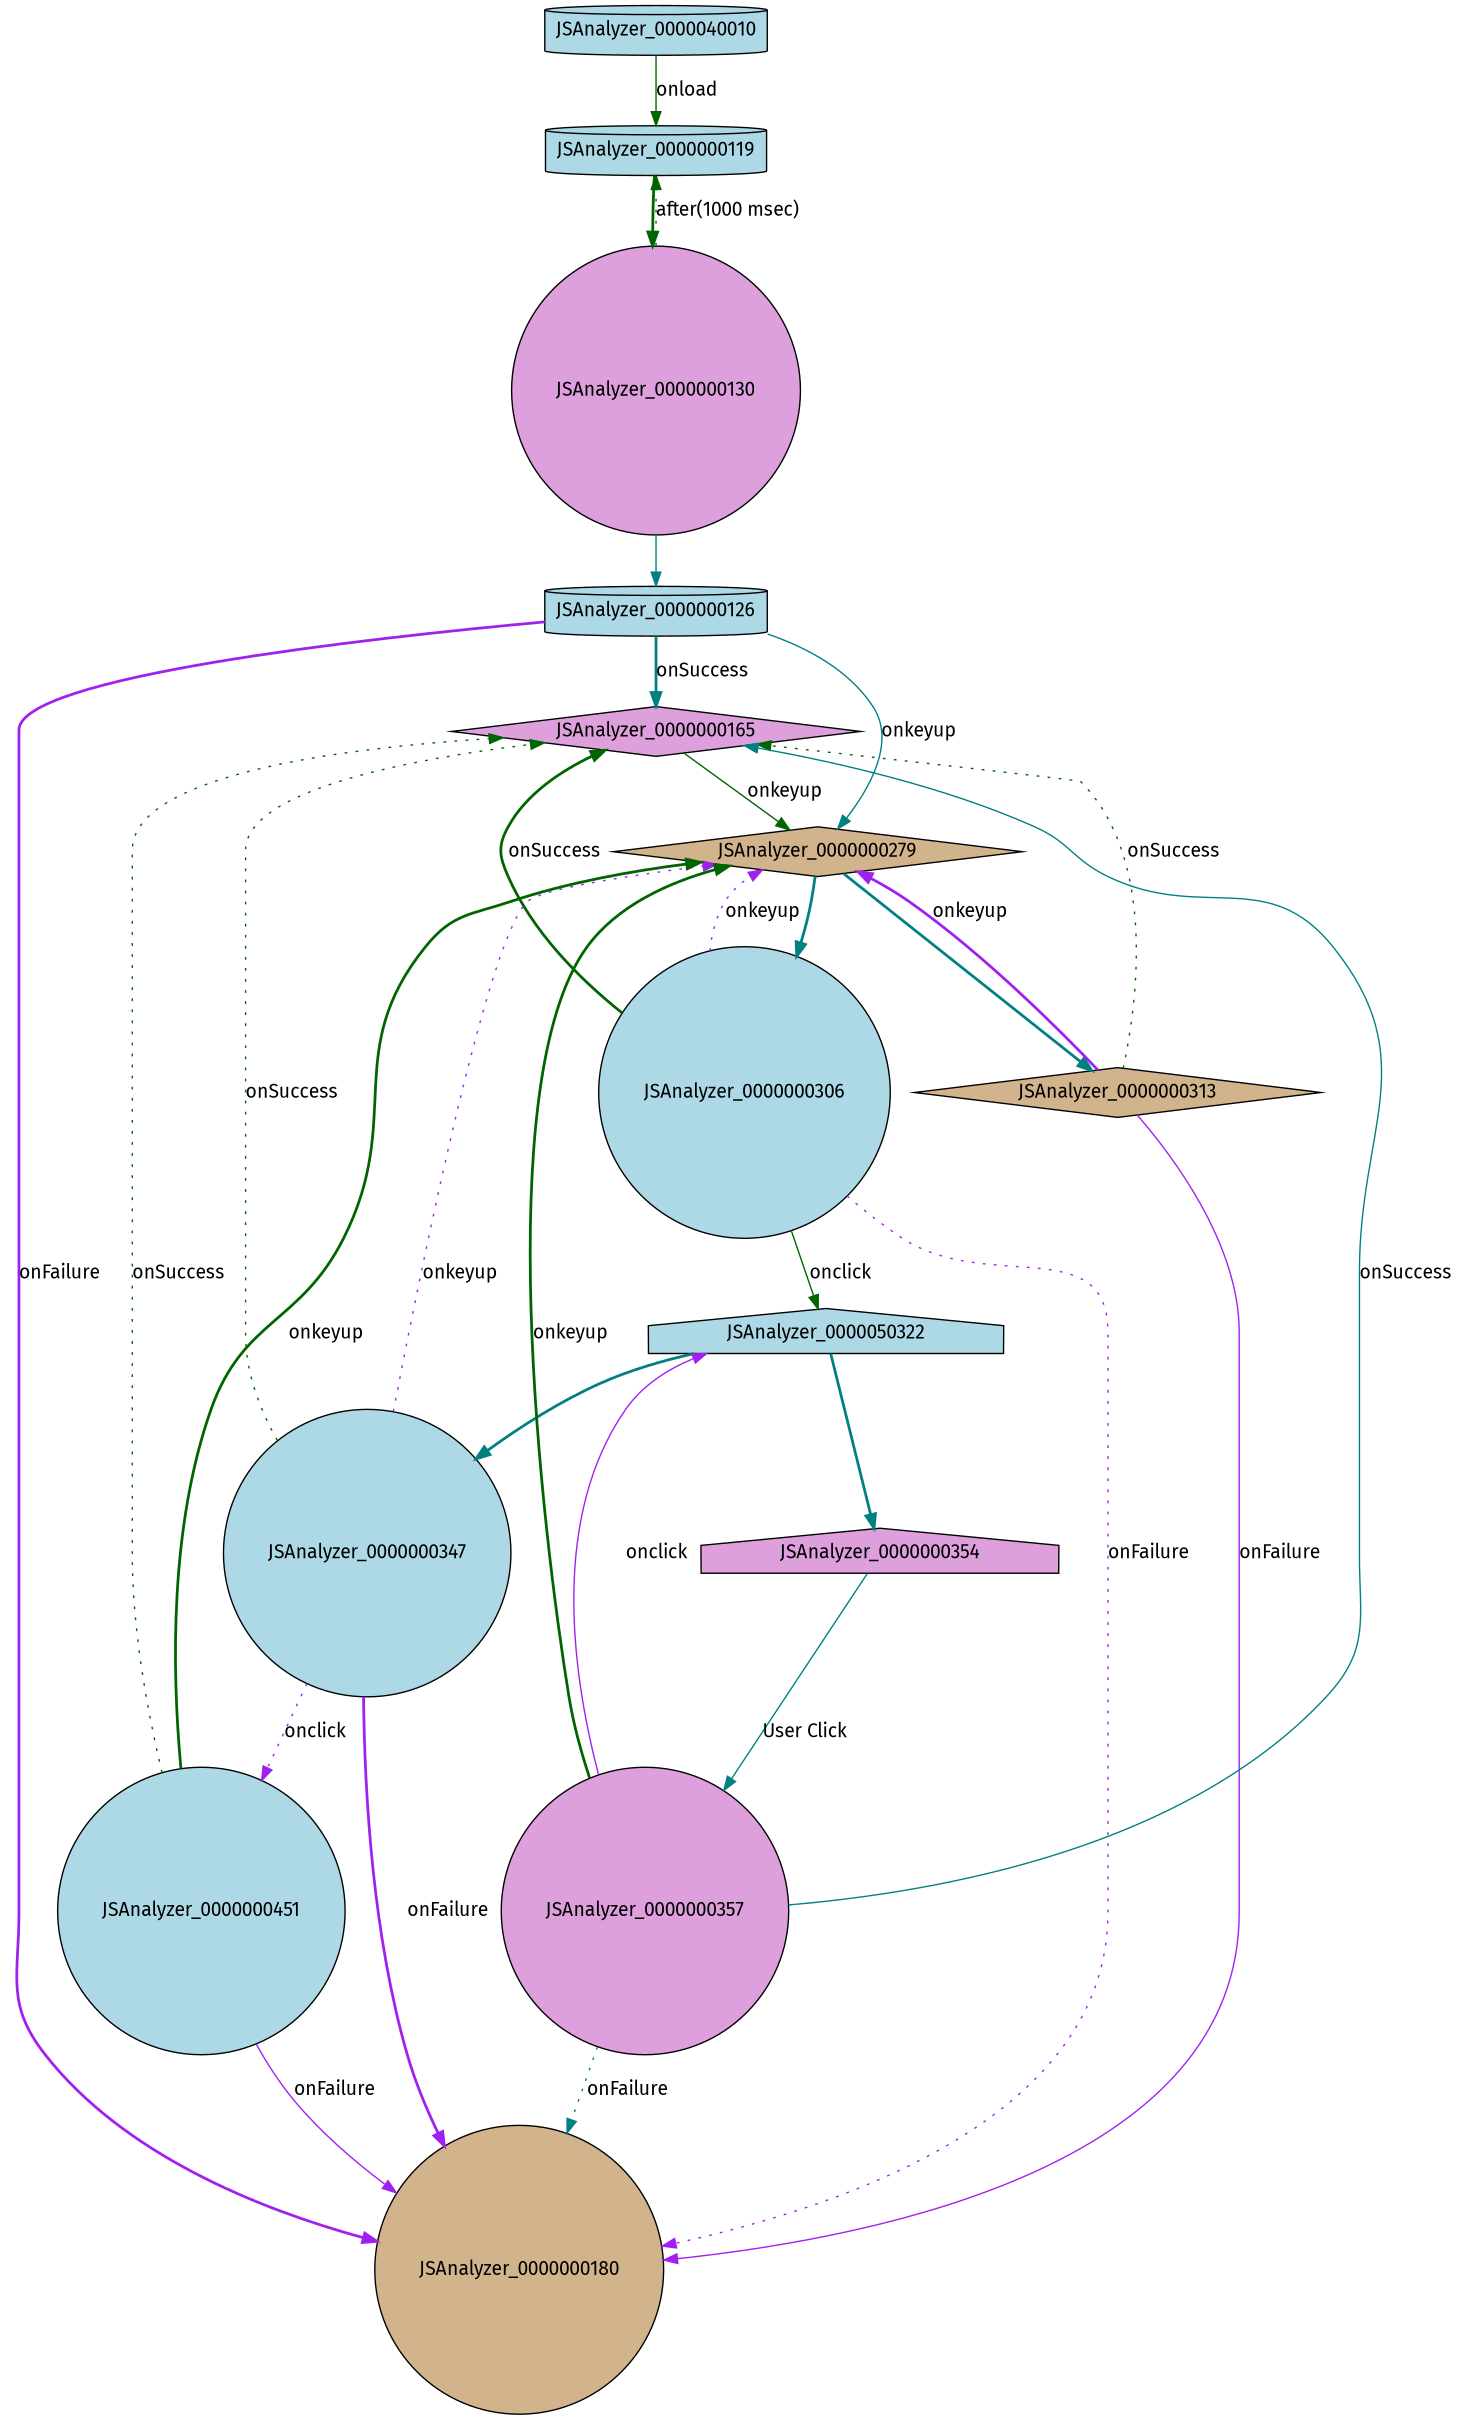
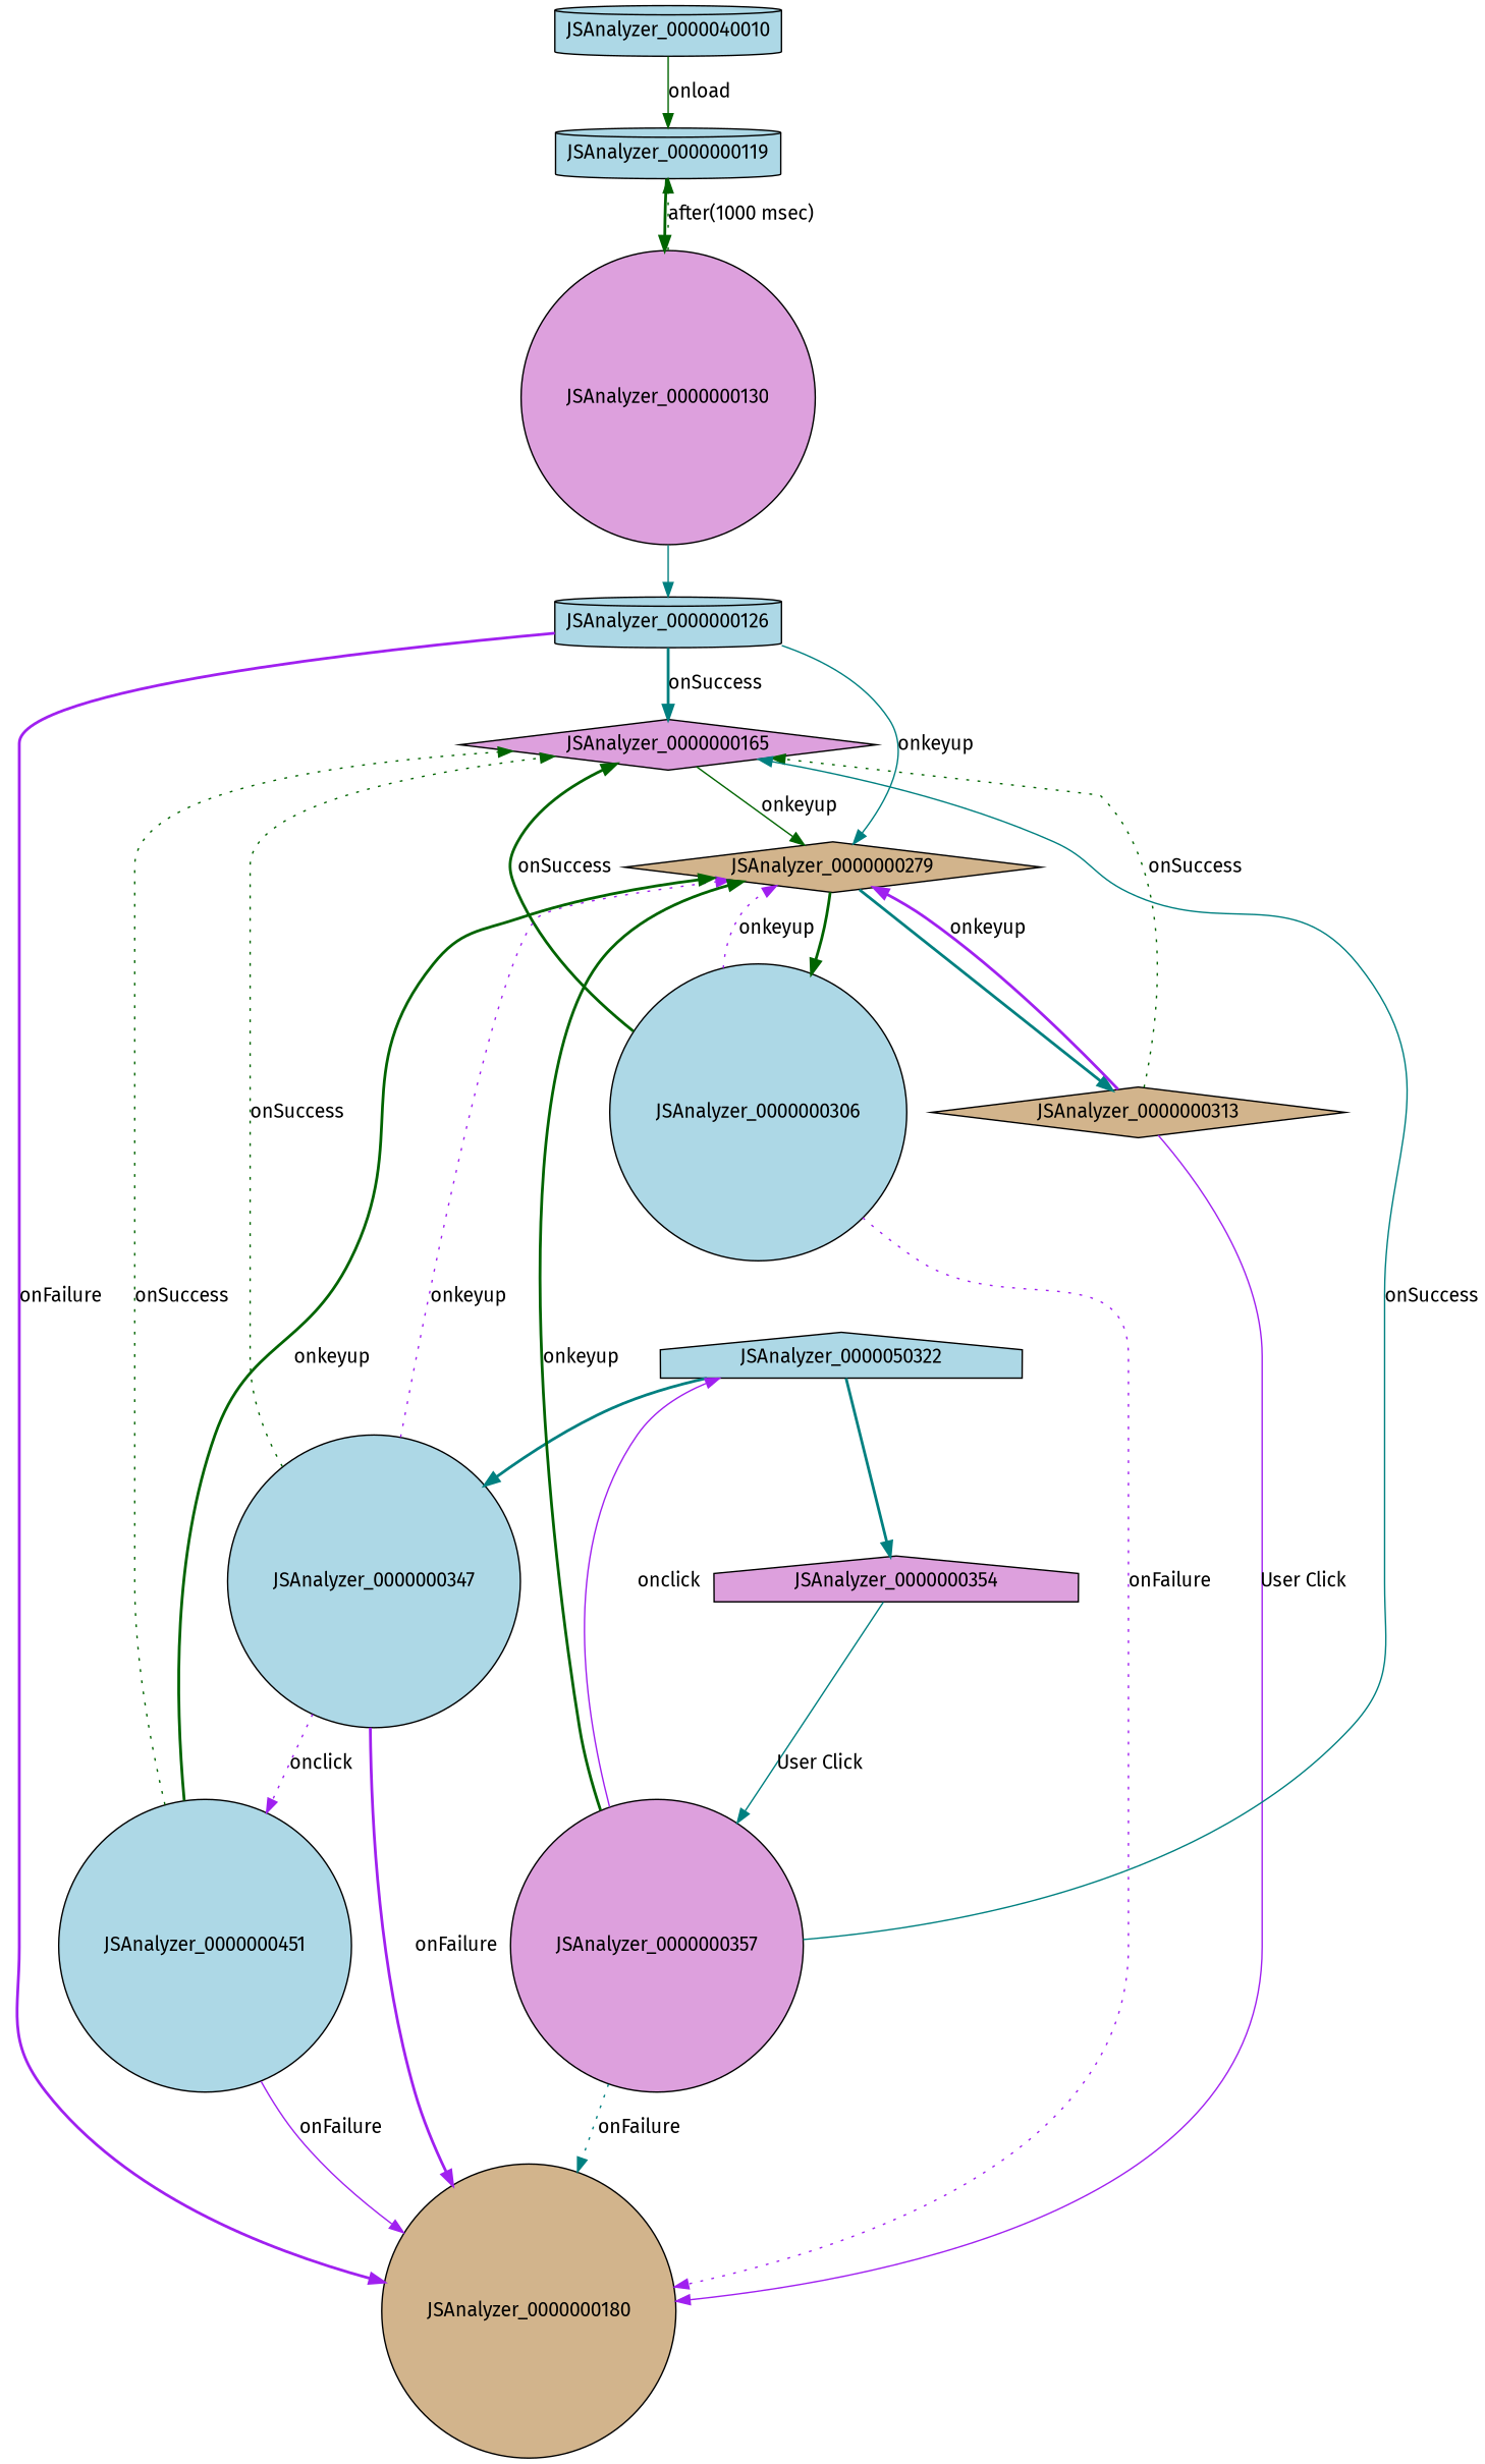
  digraph {
    fontname="Fira Sans"
    node [fillcolor=lightblue fontname="Fira Sans" shape=circle style=filled]
    edge [color=darkgreen fontname="Fira Sans" style=bold]
    n1 [label=JSAnalyzer_0000040010 shape=cylinder]
    JSAnalyzer_0000000119 [shape=cylinder]
    JSAnalyzer_0000000130 [fillcolor=plum]
    JSAnalyzer_0000000126 [shape=cylinder]
    JSAnalyzer_0000000165 [fillcolor=plum shape=diamond]
    JSAnalyzer_0000000180 [fillcolor=tan]
    JSAnalyzer_0000000279 [fillcolor=tan shape=diamond]
    JSAnalyzer_0000000306
    JSAnalyzer_0000000313 [fillcolor=tan shape=diamond]
    n10 [label=JSAnalyzer_0000050322 shape=house]
    JSAnalyzer_0000000347
    JSAnalyzer_0000000354 [fillcolor=plum shape=house]
    JSAnalyzer_0000000451
    JSAnalyzer_0000000357 [fillcolor=plum]
    n1 -> JSAnalyzer_0000000119 [label=onload style=solid]
    JSAnalyzer_0000000119 -> JSAnalyzer_0000000130
    JSAnalyzer_0000000130 -> JSAnalyzer_0000000119 [label="after(1000 msec)" style=dotted]
    JSAnalyzer_0000000130 -> JSAnalyzer_0000000126 [color=teal style=solid]
    JSAnalyzer_0000000126 -> JSAnalyzer_0000000165 [color=teal label=onSuccess]
    JSAnalyzer_0000000126 -> JSAnalyzer_0000000180 [color=purple label=onFailure]
    JSAnalyzer_0000000126 -> JSAnalyzer_0000000279 [color=teal label=onkeyup style=solid]
    JSAnalyzer_0000000165 -> JSAnalyzer_0000000279 [label=onkeyup style=solid]
-   JSAnalyzer_0000000279 -> JSAnalyzer_0000000306 [color=teal]
+   JSAnalyzer_0000000279 -> JSAnalyzer_0000000306
    JSAnalyzer_0000000279 -> JSAnalyzer_0000000313 [color=teal]
    JSAnalyzer_0000000306 -> JSAnalyzer_0000000165 [label=onSuccess]
    JSAnalyzer_0000000306 -> JSAnalyzer_0000000180 [color=purple label=onFailure style=dotted]
    JSAnalyzer_0000000306 -> JSAnalyzer_0000000279 [color=purple label=onkeyup style=dotted]
-   JSAnalyzer_0000000306 -> n10 [label=onclick style=solid]
    JSAnalyzer_0000000313 -> JSAnalyzer_0000000165 [label=onSuccess style=dotted]
-   JSAnalyzer_0000000313 -> JSAnalyzer_0000000180 [color=purple label=onFailure style=solid]
+   JSAnalyzer_0000000313 -> JSAnalyzer_0000000180 [color=purple label="User Click" style=solid]
    JSAnalyzer_0000000313 -> JSAnalyzer_0000000279 [color=purple label=onkeyup]
    n10 -> JSAnalyzer_0000000347 [color=teal]
    n10 -> JSAnalyzer_0000000354 [color=teal]
    JSAnalyzer_0000000347 -> JSAnalyzer_0000000165 [label=onSuccess style=dotted]
    JSAnalyzer_0000000347 -> JSAnalyzer_0000000180 [color=purple label=onFailure]
    JSAnalyzer_0000000347 -> JSAnalyzer_0000000279 [color=purple label=onkeyup style=dotted]
    JSAnalyzer_0000000347 -> JSAnalyzer_0000000451 [color=purple label=onclick style=dotted]
    JSAnalyzer_0000000354 -> JSAnalyzer_0000000357 [color=teal label="User Click" style=solid]
    JSAnalyzer_0000000451 -> JSAnalyzer_0000000165 [label=onSuccess style=dotted]
    JSAnalyzer_0000000451 -> JSAnalyzer_0000000180 [color=purple label=onFailure style=solid]
    JSAnalyzer_0000000451 -> JSAnalyzer_0000000279 [label=onkeyup]
    JSAnalyzer_0000000357 -> JSAnalyzer_0000000165 [color=teal label=onSuccess style=solid]
    JSAnalyzer_0000000357 -> JSAnalyzer_0000000180 [color=teal label=onFailure style=dotted]
    JSAnalyzer_0000000357 -> JSAnalyzer_0000000279 [label=onkeyup]
    JSAnalyzer_0000000357 -> n10 [color=purple label=onclick style=solid]
  }
